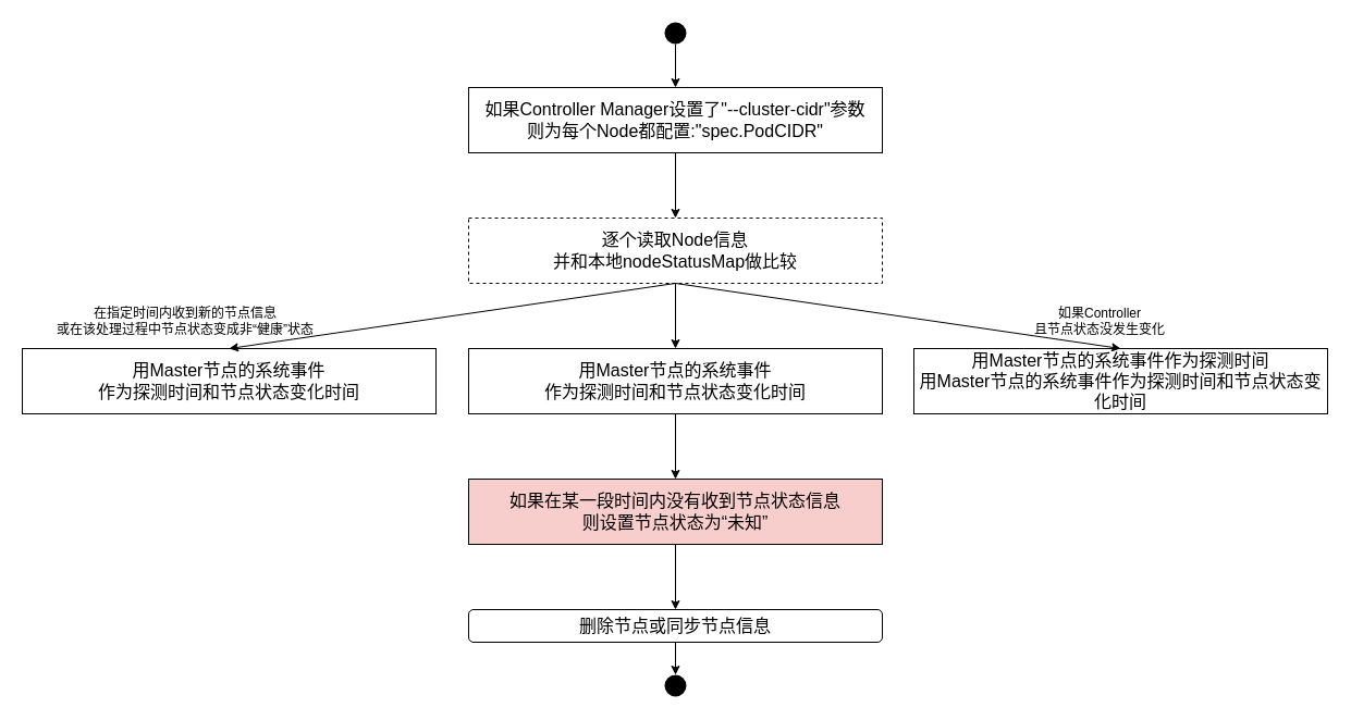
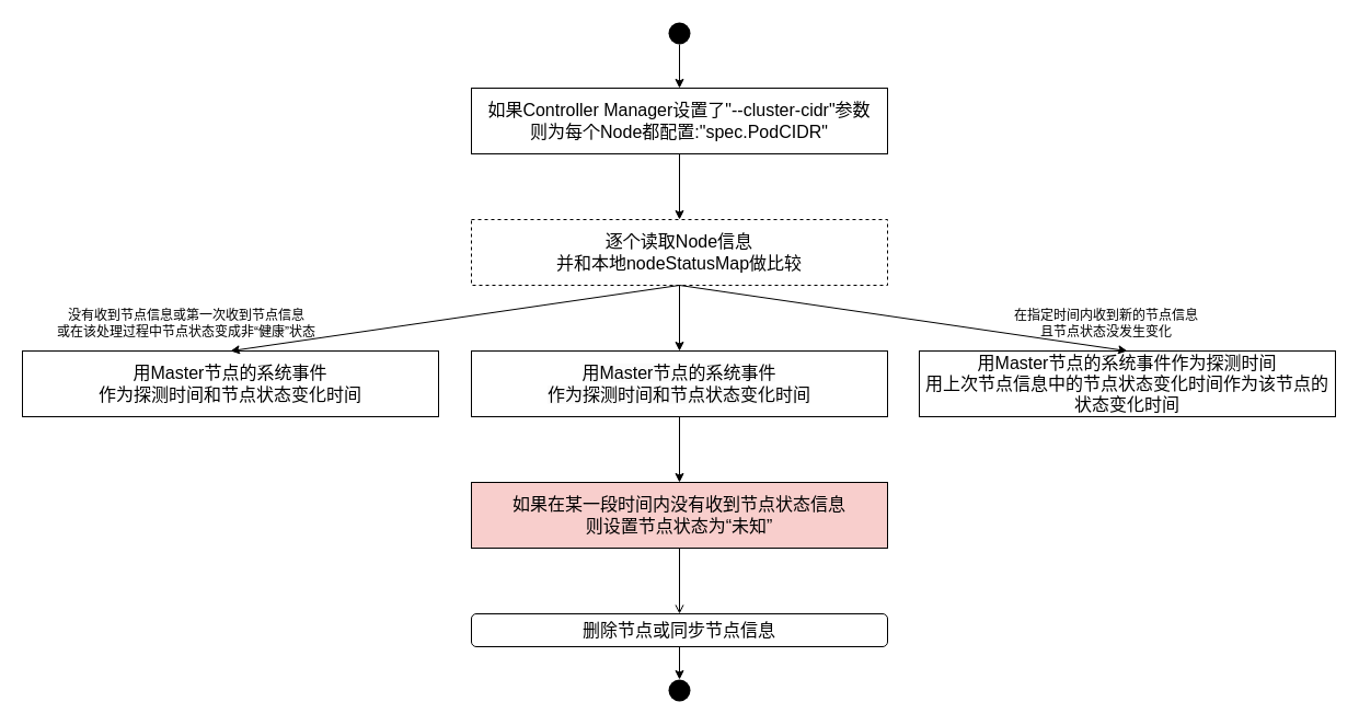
  <mxCell id="0" />
  <mxCell id="1" parent="0" />
  <mxCell id="2" value="" style="group" vertex="1" connectable="0" parent="1"><mxGeometry x="20" y="20" width="1199" height="620" as="geometry" /></mxCell>
  <mxCell id="3" value="如果Controller Manager设置了&quot;--cluster-cidr&quot;参数&lt;br style=&quot;font-size: 16px;&quot;&gt;则为每个Node都配置:&quot;spec.PodCIDR&quot;" style="rounded=0;whiteSpace=wrap;html=1;fontSize=16;" vertex="1" parent="2"><mxGeometry x="410" y="60" width="380" height="60" as="geometry" /></mxCell>
  <mxCell id="4" value="逐个读取Node信息&lt;br&gt;并和本地nodeStatusMap做比较" style="rounded=0;whiteSpace=wrap;html=1;fontSize=16;dashed=1;" vertex="1" parent="2"><mxGeometry x="410" y="180" width="380" height="60" as="geometry" /></mxCell>
  <mxCell id="5" value="" style="edgeStyle=orthogonalEdgeStyle;rounded=0;orthogonalLoop=1;jettySize=auto;html=1;" edge="1" parent="2" source="3" target="4"><mxGeometry relative="1" as="geometry" /></mxCell>
  <mxCell id="6" value="用Master节点的系统事件&lt;br&gt;作为探测时间和节点状态变化时间" style="rounded=0;whiteSpace=wrap;html=1;fontSize=16;" vertex="1" parent="2"><mxGeometry y="300" width="380" height="60" as="geometry" /></mxCell>
  <mxCell id="7" value="&lt;span style=&quot;color: rgb(0, 0, 0); font-family: Helvetica; font-size: 16px; font-style: normal; font-variant-ligatures: normal; font-variant-caps: normal; font-weight: 400; letter-spacing: normal; orphans: 2; text-align: center; text-indent: 0px; text-transform: none; widows: 2; word-spacing: 0px; -webkit-text-stroke-width: 0px; background-color: rgb(251, 251, 251); text-decoration-thickness: initial; text-decoration-style: initial; text-decoration-color: initial; float: none; display: inline !important;&quot;&gt;用Master节点的系统事件&lt;/span&gt;&lt;br style=&quot;border-color: var(--border-color); color: rgb(0, 0, 0); font-family: Helvetica; font-size: 16px; font-style: normal; font-variant-ligatures: normal; font-variant-caps: normal; font-weight: 400; letter-spacing: normal; orphans: 2; text-align: center; text-indent: 0px; text-transform: none; widows: 2; word-spacing: 0px; -webkit-text-stroke-width: 0px; background-color: rgb(251, 251, 251); text-decoration-thickness: initial; text-decoration-style: initial; text-decoration-color: initial;&quot;&gt;&lt;span style=&quot;color: rgb(0, 0, 0); font-family: Helvetica; font-size: 16px; font-style: normal; font-variant-ligatures: normal; font-variant-caps: normal; font-weight: 400; letter-spacing: normal; orphans: 2; text-align: center; text-indent: 0px; text-transform: none; widows: 2; word-spacing: 0px; -webkit-text-stroke-width: 0px; background-color: rgb(251, 251, 251); text-decoration-thickness: initial; text-decoration-style: initial; text-decoration-color: initial; float: none; display: inline !important;&quot;&gt;作为探测时间和节点状态变化时间&lt;/span&gt;" style="rounded=0;whiteSpace=wrap;html=1;fontSize=16;" vertex="1" parent="2"><mxGeometry x="410" y="300" width="380" height="60" as="geometry" /></mxCell>
  <mxCell id="8" value="" style="edgeStyle=orthogonalEdgeStyle;rounded=0;orthogonalLoop=1;jettySize=auto;html=1;" edge="1" parent="2" source="4" target="7"><mxGeometry relative="1" as="geometry" /></mxCell>
- <mxCell id="9" value="用Master节点的系统事件作为探测时间&lt;br&gt;用Master节点的系统事件作为探测时间和节点状态变化时间" style="rounded=0;whiteSpace=wrap;html=1;fontSize=16;" vertex="1" parent="2"><mxGeometry x="819" y="300" width="380" height="60" as="geometry" /></mxCell>
+ <mxCell id="9" value="用Master节点的系统事件作为探测时间&lt;br&gt;用上次节点信息中的节点状态变化时间作为该节点的状态变化时间" style="rounded=0;whiteSpace=wrap;html=1;fontSize=16;" vertex="1" parent="2"><mxGeometry x="819" y="300" width="380" height="60" as="geometry" /></mxCell>
  <mxCell id="10" value="如果在某一段时间内没有收到节点状态信息&lt;br&gt;则设置节点状态为“未知”" style="rounded=0;whiteSpace=wrap;html=1;fontSize=16;fillColor=#f8cecc;" vertex="1" parent="2"><mxGeometry x="410" y="420" width="380" height="60" as="geometry" /></mxCell>
  <mxCell id="11" value="删除节点或同步节点信息" style="whiteSpace=wrap;html=1;fontSize=16;rounded=1;" vertex="1" parent="2"><mxGeometry x="410" y="540" width="380" height="30" as="geometry" /></mxCell>
  <mxCell id="12" value="" style="edgeStyle=orthogonalEdgeStyle;rounded=0;orthogonalLoop=1;jettySize=auto;html=1;" edge="1" parent="2" source="7" target="10"><mxGeometry relative="1" as="geometry" /></mxCell>
  <mxCell id="13" value="" style="ellipse;whiteSpace=wrap;html=1;strokeColor=none;fillColor=#000000;" vertex="1" parent="2"><mxGeometry x="590" y="600" width="20" height="20" as="geometry" /></mxCell>
  <mxCell id="14" value="" style="edgeStyle=orthogonalEdgeStyle;rounded=0;orthogonalLoop=1;jettySize=auto;html=1;" edge="1" parent="2" source="15" target="3"><mxGeometry relative="1" as="geometry" /></mxCell>
  <mxCell id="15" value="" style="ellipse;whiteSpace=wrap;html=1;strokeColor=none;fillColor=#000000;" vertex="1" parent="2"><mxGeometry x="590" width="20" height="20" as="geometry" /></mxCell>
- <mxCell id="16" value="" style="edgeStyle=orthogonalEdgeStyle;rounded=0;orthogonalLoop=1;jettySize=auto;html=1;" edge="1" parent="2" source="10" target="11"><mxGeometry relative="1" as="geometry" /></mxCell>
+ <mxCell id="16" value="" style="edgeStyle=orthogonalEdgeStyle;rounded=0;orthogonalLoop=1;jettySize=auto;html=1;endArrow=open;" edge="1" parent="2" source="10" target="11"><mxGeometry relative="1" as="geometry" /></mxCell>
  <mxCell id="17" value="" style="endArrow=classic;html=1;rounded=0;exitX=0.5;exitY=1;exitDx=0;exitDy=0;entryX=0.5;entryY=0;entryDx=0;entryDy=0;" edge="1" parent="2" source="4" target="6"><mxGeometry width="50" height="50" relative="1" as="geometry"><mxPoint x="320" y="300" as="sourcePoint" /><mxPoint x="370" y="250" as="targetPoint" /></mxGeometry></mxCell>
  <mxCell id="18" value="" style="edgeStyle=orthogonalEdgeStyle;rounded=0;orthogonalLoop=1;jettySize=auto;html=1;" edge="1" parent="2" source="11" target="13"><mxGeometry relative="1" as="geometry" /></mxCell>
  <mxCell id="19" value="" style="endArrow=classic;html=1;rounded=0;exitX=0.5;exitY=1;exitDx=0;exitDy=0;entryX=0.5;entryY=0;entryDx=0;entryDy=0;" edge="1" parent="2" source="4" target="9"><mxGeometry width="50" height="50" relative="1" as="geometry"><mxPoint x="860" y="260" as="sourcePoint" /><mxPoint x="910" y="210" as="targetPoint" /></mxGeometry></mxCell>
- <mxCell id="20" value="在指定时间内收到新的节点信息&lt;br&gt;或在该处理过程中节点状态变成非“健康”状态" style="text;html=1;strokeColor=none;fillColor=none;align=center;verticalAlign=middle;whiteSpace=wrap;rounded=0;" vertex="1" parent="2"><mxGeometry x="30" y="260" width="240" height="30" as="geometry" /></mxCell>
- <mxCell id="21" value="如果Controller&lt;br&gt;且节点状态没发生变化" style="text;html=1;strokeColor=none;fillColor=none;align=center;verticalAlign=middle;whiteSpace=wrap;rounded=0;" vertex="1" parent="2"><mxGeometry x="900" y="260" width="180" height="30" as="geometry" /></mxCell>
+ <mxCell id="20" value="没有收到节点信息或第一次收到节点信息&lt;br&gt;或在该处理过程中节点状态变成非“健康”状态" style="text;html=1;strokeColor=none;fillColor=none;align=center;verticalAlign=middle;whiteSpace=wrap;rounded=0;" vertex="1" parent="2"><mxGeometry x="30" y="260" width="240" height="30" as="geometry" /></mxCell>
+ <mxCell id="21" value="在指定时间内收到新的节点信息&lt;br&gt;且节点状态没发生变化" style="text;html=1;strokeColor=none;fillColor=none;align=center;verticalAlign=middle;whiteSpace=wrap;rounded=0;" vertex="1" parent="2"><mxGeometry x="900" y="260" width="180" height="30" as="geometry" /></mxCell>
